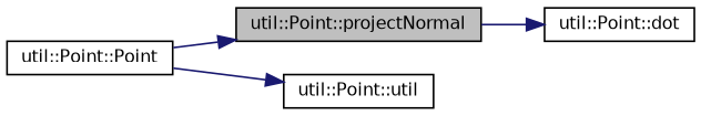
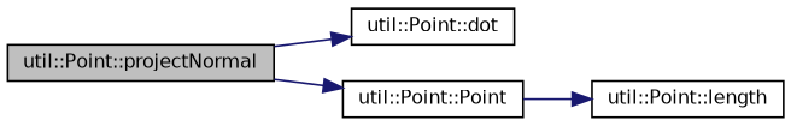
  digraph {
    rankdir=LR
    node [color=black fillcolor=white fontname=Helvetica fontsize=10 shape=record style=filled]
    edge [color=midnightblue fontname=Helvetica fontsize=10 labelfontname=Helvetica labelfontsize=10 style=solid]
    n1 [fillcolor=grey75 fontcolor=black height=0.2 label="util::Point::projectNormal" width=0.4]
    n2 [height=0.2 label="util::Point::dot" width=0.4]
    n3 [height=0.2 label="util::Point::Point" width=0.4]
-   n4 [height=0.2 label="util::Point::util" width=0.4]
+   n4 [height=0.2 label="util::Point::length" width=0.4]
    n1 -> n2
-   n3 -> n1
+   n1 -> n3
    n3 -> n4
  }
